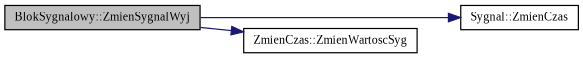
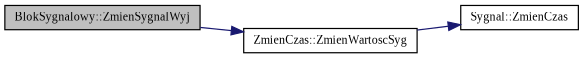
  digraph {
    fontname="Liberation Serif"
    rankdir=LR
    node [color=black fillcolor=white fontname="Liberation Serif" fontsize=10 shape=record style=filled]
    edge [color=midnightblue fontname="Liberation Serif" fontsize=10 labelfontname=Helvetica labelfontsize=10 style=solid]
    n1 [fillcolor=grey75 fontcolor=black height=0.2 label="BlokSygnalowy::ZmienSygnalWyj" width=0.4]
    n2 [height=0.2 label="Sygnal::ZmienCzas" width=0.4]
    n3 [height=0.2 label="ZmienCzas::ZmienWartoscSyg" width=0.4]
-   n1 -> n2
+   n3 -> n2
    n1 -> n3
  }
